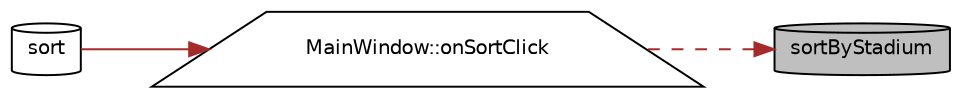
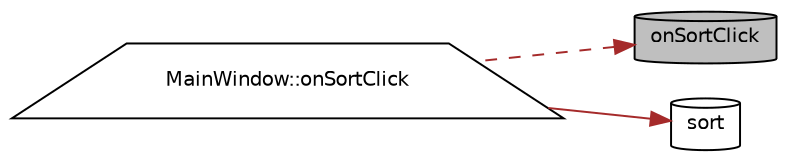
  digraph {
    rankdir=RL
    node [color=black fillcolor=white fontname=Helvetica fontsize=10 shape=cylinder style=filled]
    edge [color=brown dir=back fontname=Helvetica fontsize=10 labelfontname=Helvetica labelfontsize=10]
-   n1 [fillcolor=grey75 fontcolor=black height=0.2 label=sortByStadium width=0.4]
+   n1 [fillcolor=grey75 fontcolor=black height=0.2 label=onSortClick width=0.4]
    n2 [height=0.2 label="MainWindow::onSortClick" shape=trapezium width=0.4]
    n3 [height=0.2 label=sort width=0.4]
    n1 -> n2 [style=dashed]
-   n2 -> n3 [style=solid]
+   n3 -> n2 [style=solid]
  }
